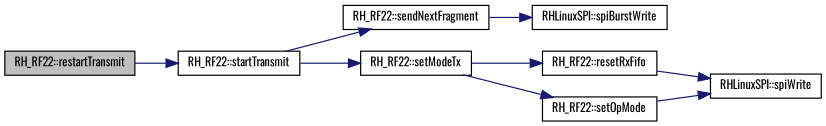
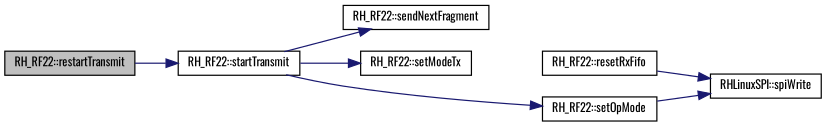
  digraph {
    fontname=Oswald
    rankdir=LR
    node [color=black fillcolor=white fontname=Oswald fontsize=10 shape=record style=filled]
    edge [color=midnightblue fontname=Oswald fontsize=10 labelfontname=Helvetica labelfontsize=10 style=solid]
    n1 [fillcolor=grey75 fontcolor=black height=0.2 label="RH_RF22::restartTransmit" width=0.4]
    n2 [height=0.2 label="RH_RF22::startTransmit" width=0.4]
    n3 [height=0.2 label="RH_RF22::sendNextFragment" width=0.4]
    n4 [height=0.2 label="RH_RF22::setModeTx" width=0.4]
-   n5 [height=0.2 label="RHLinuxSPI::spiBurstWrite" width=0.4]
    n6 [height=0.2 label="RH_RF22::resetRxFifo" width=0.4]
    n7 [height=0.2 label="RH_RF22::setOpMode" width=0.4]
    n8 [height=0.2 label="RHLinuxSPI::spiWrite" width=0.4]
    n1 -> n2
    n2 -> n3
    n2 -> n4
-   n3 -> n5
-   n4 -> n6
-   n4 -> n7
+   n2 -> n7
    n6 -> n8
    n7 -> n8
  }
